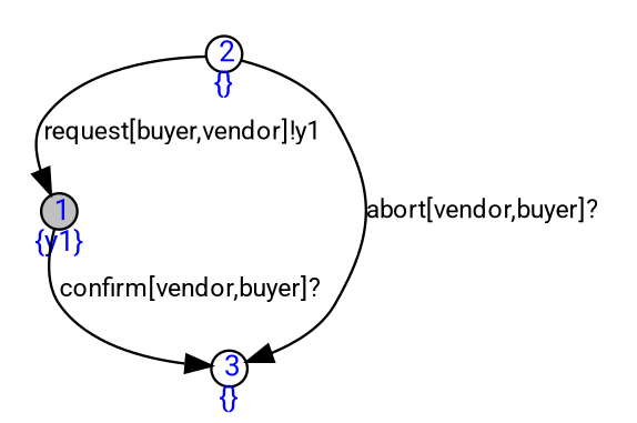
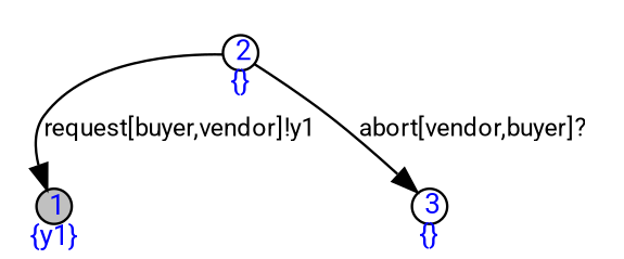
  digraph {
    fontname=Roboto
    nodesep=0.5
    rankdir=TB
    node [fillcolor=gray fixedsize=true fontcolor=blue fontname=Roboto fontsize=11 shape=circle style=solid]
    edge [fontcolor=black fontname=Roboto fontsize=10]
    n1 [label="\n 1\n{y1}" style=filled width=0.2]
    n2 [label=" \n 3\n{}" width=0.2]
    n3 [label=" \n 2\n{}" width=0.2]
-   n1 -> n2 [label="confirm[vendor,buyer]?"]
    n3 -> n1 [label="request[buyer,vendor]!y1"]
    n3 -> n2 [label="abort[vendor,buyer]?"]
  }
